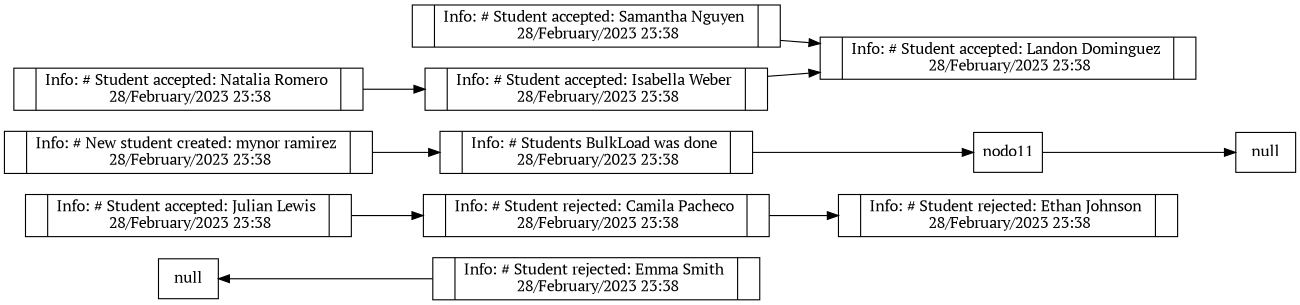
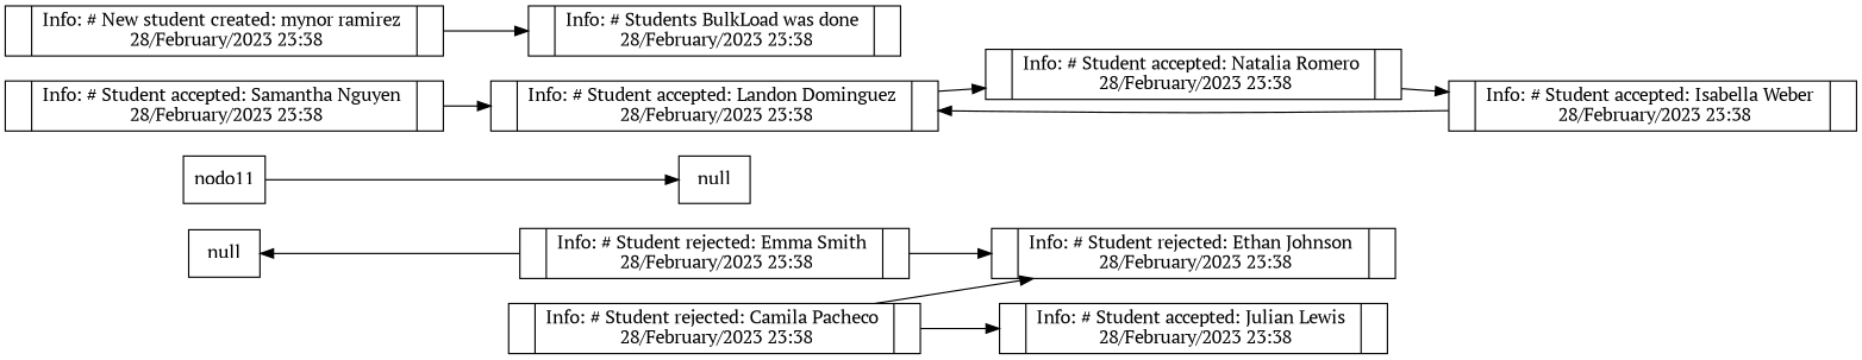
  digraph {
    fontname="PT Serif"
    rankdir=LR
    node [fontname="PT Serif" shape=record]
    edge [fontname="PT Serif"]
    n1 [label=null]
    n2 [label="{|Info: # Student rejected: Emma Smith \n 28/February/2023  23:38|}"]
    n3 [label="{|Info: # Student rejected: Ethan Johnson \n 28/February/2023  23:38|}"]
    n4 [label=null]
    n5 [label="{|Info: # Student rejected: Camila Pacheco \n 28/February/2023  23:38|}"]
    n6 [label="{|Info: # Student accepted: Julian Lewis \n 28/February/2023  23:38|}"]
    n7 [label="{|Info: # Student accepted: Samantha Nguyen \n 28/February/2023  23:38|}"]
    n8 [label="{|Info: # Student accepted: Landon Dominguez \n 28/February/2023  23:38|}"]
    n9 [label="{|Info: # Student accepted: Natalia Romero \n 28/February/2023  23:38|}"]
    n10 [label="{|Info: # Student accepted: Isabella Weber \n 28/February/2023  23:38|}"]
    n11 [label="{|Info: # New student created: mynor ramirez \n 28/February/2023  23:38|}"]
    n12 [label="{|Info: # Students BulkLoad was done \n 28/February/2023  23:38|}"]
    n13 [label=nodo11]
    n1 -> n2 [dir=back]
+   n2 -> n3
    n5 -> n3
-   n6 -> n5
+   n5 -> n6
    n7 -> n8
+   n8 -> n9
    n9 -> n10
    n10 -> n8
    n11 -> n12
-   n12 -> n13
    n13 -> n4
  }
